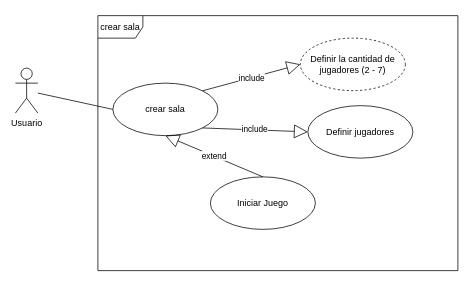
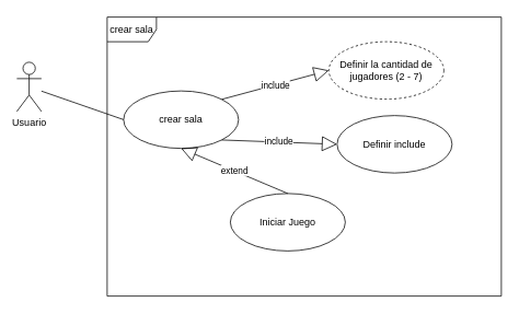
  <mxCell id="0" />
  <mxCell id="1" parent="0" />
- <mxCell id="2" value="Usuario" style="shape=umlActor;verticalLabelPosition=bottom;verticalAlign=top;html=1;" parent="1" vertex="1"><mxGeometry x="20" y="90" width="30" height="60" as="geometry" /></mxCell>
+ <mxCell id="2" value="Usuario" style="shape=umlActor;verticalLabelPosition=bottom;verticalAlign=top;html=1;" parent="1" vertex="1"><mxGeometry x="20" y="75" width="30" height="60" as="geometry" /></mxCell>
  <mxCell id="3" value="crear sala" style="ellipse;whiteSpace=wrap;html=1;" parent="1" vertex="1"><mxGeometry x="150" y="110" width="140" height="70" as="geometry" /></mxCell>
  <mxCell id="4" value="crear sala" style="shape=umlFrame;whiteSpace=wrap;html=1;pointerEvents=0;" parent="1" vertex="1"><mxGeometry x="130" y="20" width="480" height="340" as="geometry" /></mxCell>
  <mxCell id="5" value="" style="endArrow=none;html=1;rounded=0;entryX=0;entryY=0.5;entryDx=0;entryDy=0;" parent="1" source="2" target="3" edge="1"><mxGeometry width="50" height="50" relative="1" as="geometry"><mxPoint x="20" y="450" as="sourcePoint" /><mxPoint x="70" y="400" as="targetPoint" /></mxGeometry></mxCell>
  <mxCell id="6" value="Definir la cantidad de jugadores (2 - 7)" style="ellipse;whiteSpace=wrap;html=1;dashed=1;" parent="1" vertex="1"><mxGeometry x="400" y="50" width="140" height="70" as="geometry" /></mxCell>
  <mxCell id="7" value="include" style="endArrow=block;endSize=16;endFill=0;html=1;rounded=0;exitX=1;exitY=0;exitDx=0;exitDy=0;entryX=0;entryY=0.5;entryDx=0;entryDy=0;" parent="1" source="3" target="6" edge="1"><mxGeometry width="160" relative="1" as="geometry"><mxPoint x="270" y="310" as="sourcePoint" /><mxPoint x="430" y="310" as="targetPoint" /></mxGeometry></mxCell>
- <mxCell id="8" value="Definir jugadores" style="ellipse;whiteSpace=wrap;html=1;" parent="1" vertex="1"><mxGeometry x="410" y="140" width="140" height="70" as="geometry" /></mxCell>
+ <mxCell id="8" value="Definir include" style="ellipse;whiteSpace=wrap;html=1;" parent="1" vertex="1"><mxGeometry x="410" y="140" width="140" height="70" as="geometry" /></mxCell>
  <mxCell id="9" value="include" style="endArrow=block;endSize=16;endFill=0;html=1;rounded=0;exitX=1;exitY=1;exitDx=0;exitDy=0;entryX=0;entryY=0.5;entryDx=0;entryDy=0;" parent="1" source="3" target="8" edge="1"><mxGeometry width="160" relative="1" as="geometry"><mxPoint x="630" y="120" as="sourcePoint" /><mxPoint x="740" y="120" as="targetPoint" /></mxGeometry></mxCell>
  <mxCell id="10" value="Iniciar Juego" style="ellipse;whiteSpace=wrap;html=1;" parent="1" vertex="1"><mxGeometry x="280" y="235" width="140" height="70" as="geometry" /></mxCell>
  <mxCell id="11" value="extend" style="endArrow=block;endSize=16;endFill=0;html=1;rounded=0;exitX=0.5;exitY=0;exitDx=0;exitDy=0;entryX=0.5;entryY=1;entryDx=0;entryDy=0;" parent="1" source="10" target="3" edge="1"><mxGeometry width="160" relative="1" as="geometry"><mxPoint x="313" y="300" as="sourcePoint" /><mxPoint x="313" y="390" as="targetPoint" /></mxGeometry></mxCell>
